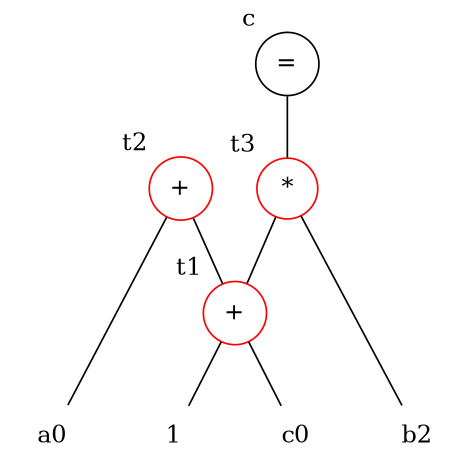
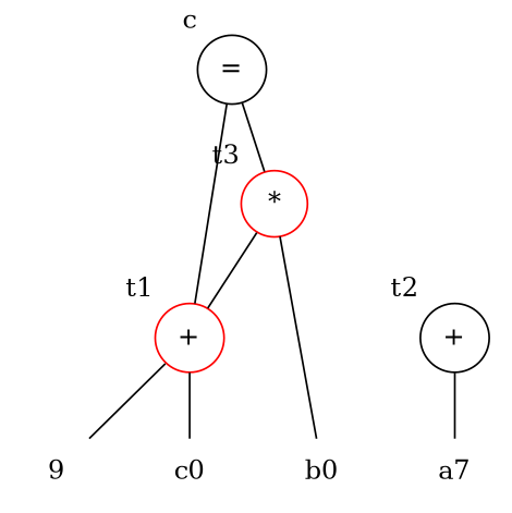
  graph {
    node [shape=none color=red]
-   n1 [label=1 color=""]
+   n1 [label=9 color=""]
    n2 [label=c0]
-   n3 [label=a0 color=""]
-   n4 [label=b2 color=""]
+   n3 [label=a7 color=""]
+   n4 [label=b0 color=""]
    n5 [label="+" shape=circle xlabel=t1]
-   n6 [label="+" shape=circle xlabel=t2]
+   n6 [color=black label="+" shape=circle xlabel=t2]
    n7 [label="*" shape=circle xlabel=t3]
    n8 [color=black label="=" shape=circle xlabel=c]
    subgraph sub_1 {
      rank=sink
      n1
      n2
      n3
      n4
    }
    n5 -- n1
    n5 -- n2
    n6 -- n3
-   n6 -- n5
+   n8 -- n5
    n7 -- n4
    n7 -- n5
    n8 -- n7
  }
